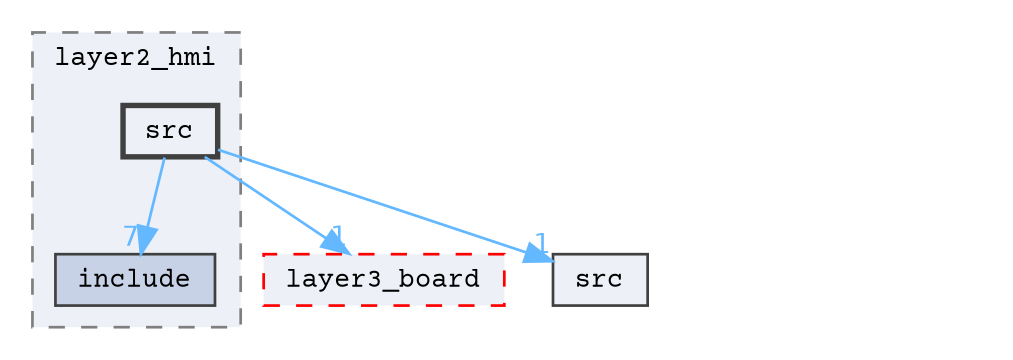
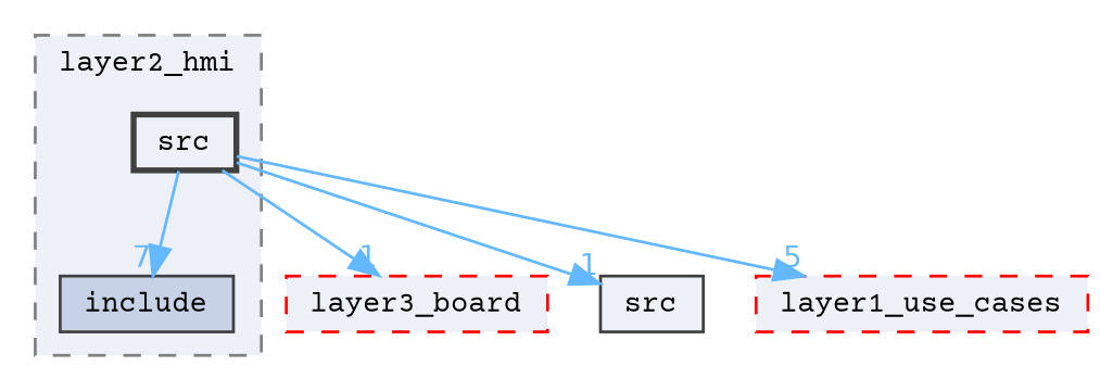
  digraph {
    compound=true
    fontname="Courier Prime"
    node [color=grey25 fillcolor="#edf0f7" fontname="Courier Prime" fontsize=10 shape=box style=filled]
    edge [color=steelblue1 fontcolor=steelblue1 fontname="Courier Prime" fontsize=10 headlabel=1 labeldistance=1.5 labelfontname=Helvetica labelfontsize=10]
    n1 [fillcolor="#c8d2e7" height=0.2 label=include width=0.4]
    n2 [height=0.2 label=src style="filled,bold" width=0.4]
    n3 [color=red height=0.2 label=layer3_board style="filled,dashed" width=0.4]
    n4 [height=0.2 label=src width=0.4]
+   n5 [color=red height=0.2 label=layer1_use_cases style="filled,dashed" width=0.4]
    subgraph cluster_1 {
      bgcolor="#edf0f7"
      fontsize=10
      label=layer2_hmi
      pencolor=grey50
      style="filled,dashed"
      n1
      n2
    }
    n2 -> n1 [headlabel=7]
    n2 -> n3
    n2 -> n4
+   n2 -> n5 [headlabel=5]
  }
